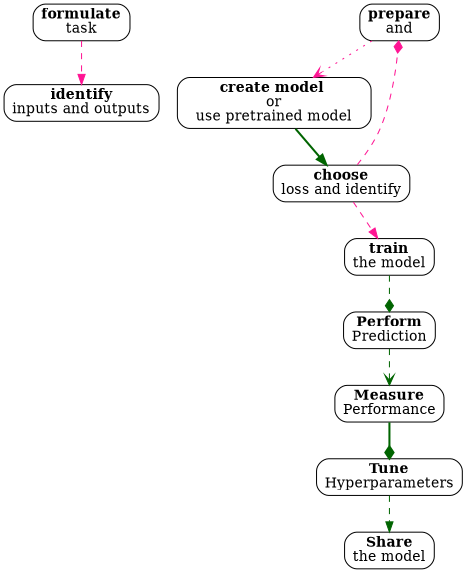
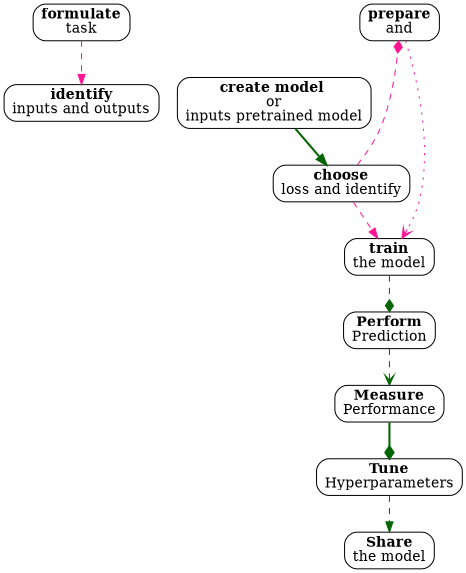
  digraph {
    rankdir=TB
    node [shape=rect style=rounded]
    edge [arrowhead=normal color=darkgreen style=dashed]
    n1 [label=<<B>formulate</B><BR/>task>]
    n2 [label=<<B>identify</B><BR/>inputs and outputs>]
    n3 [label=<<B>prepare</B><BR/>and>]
-   n4 [label=<<B>create model </B><BR/>or<BR/>use pretrained model>]
+   n4 [label=<<B>create model </B><BR/>or<BR/>inputs pretrained model>]
    n5 [label=<<B>choose</B><BR/>loss and identify>]
    n6 [label=<<B>train</B><BR/>the model>]
    n7 [label=<<B>Perform</B><BR/>Prediction>]
    n8 [label=<<B>Measure</B><BR/>Performance>]
    n9 [label=<<B>Tune</B><BR/>Hyperparameters>]
    n10 [label=<<B>Share</B><BR/>the model>]
    n1 -> n2 [color=deeppink]
-   n3 -> n4 [arrowhead=vee color=deeppink style=dotted]
+   n3 -> n6 [arrowhead=vee color=deeppink style=dotted]
    n4 -> n5 [style=bold]
    n5 -> n3 [arrowhead=diamond color=deeppink]
    n5 -> n6 [color=deeppink]
    n6 -> n7 [arrowhead=diamond]
    n7 -> n8 [arrowhead=vee]
    n8 -> n9 [arrowhead=diamond style=bold]
    n9 -> n10
  }
